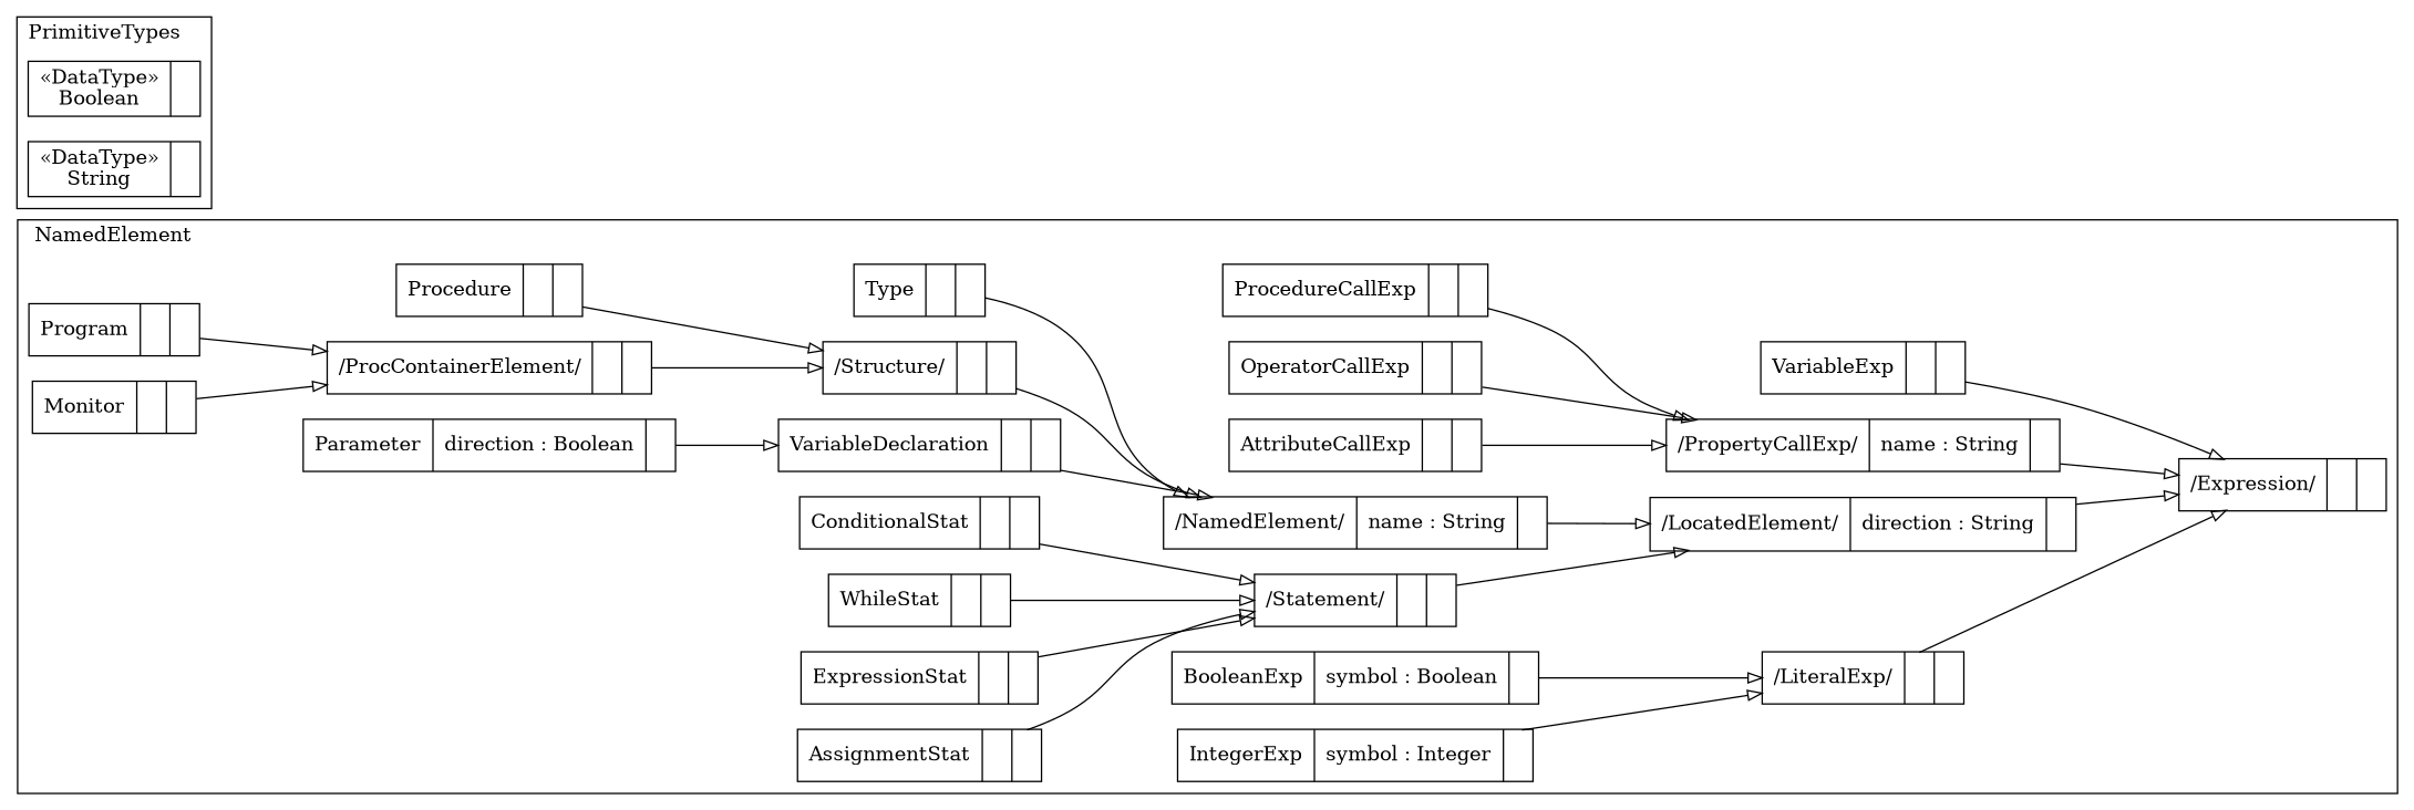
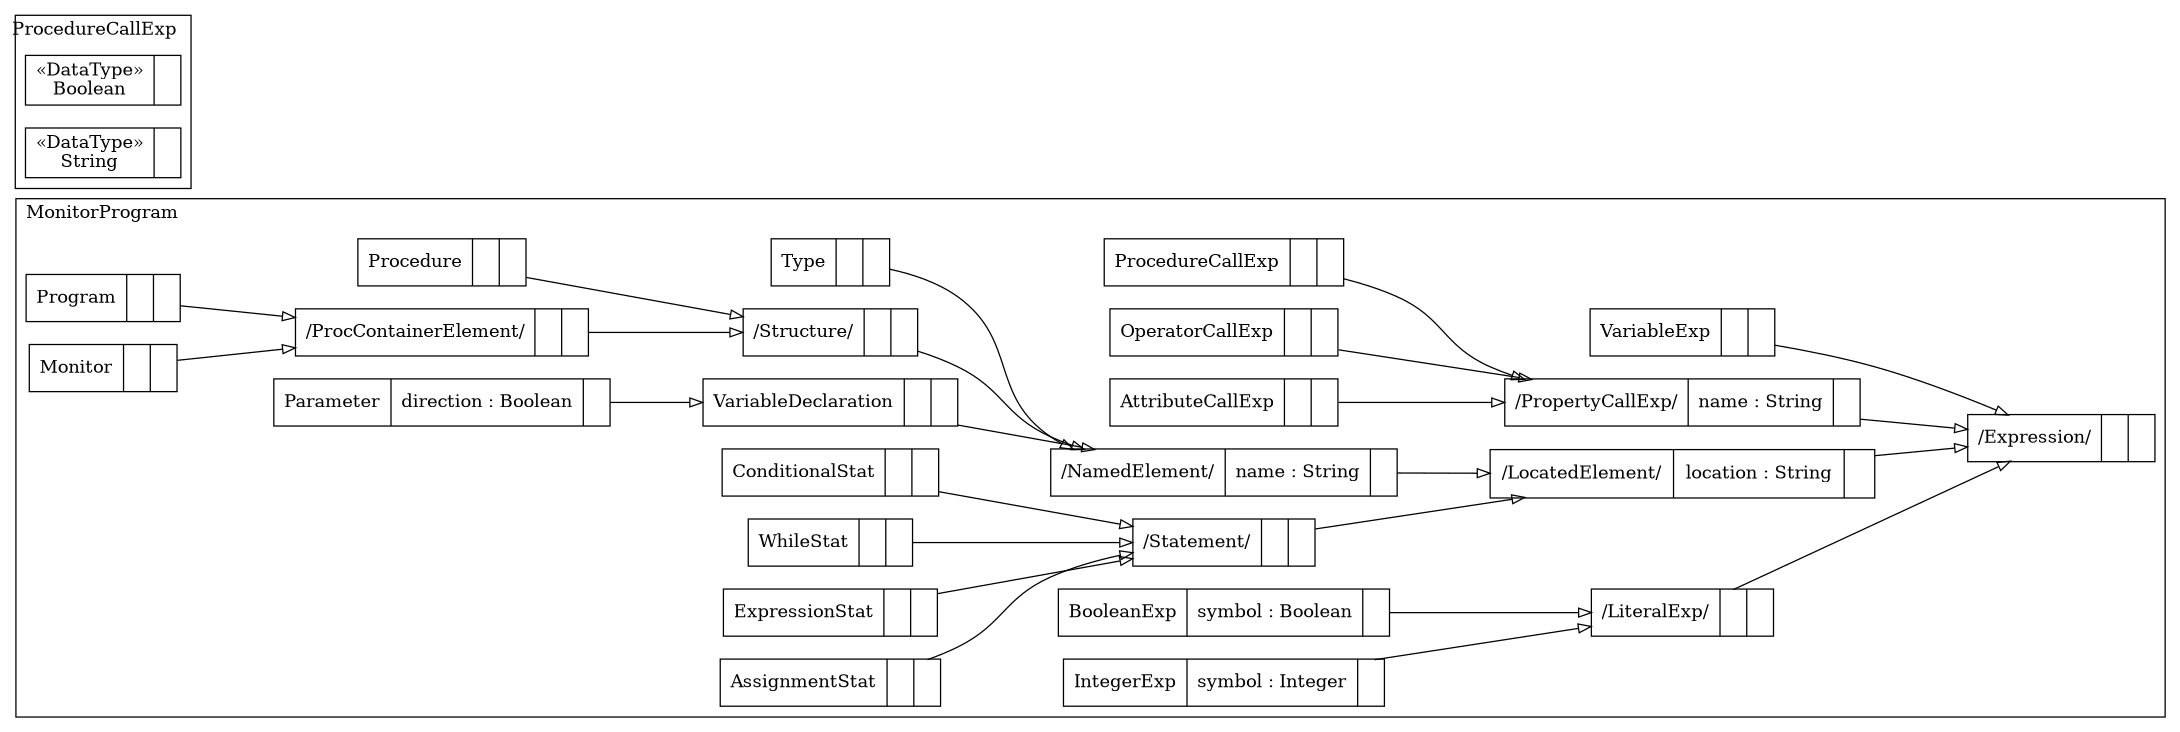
  digraph {
    compound=true
    labeljust=l
    labelloc=t
    nodeSep=0.75
    rankdir=LR
    node [shape=record]
    edge [arrowhead=onormal constraint=true group=Statement minlen=2]
-   n1 [label="{/LocatedElement/|direction : String| }"]
+   n1 [label="{/LocatedElement/|location : String| }"]
    n2 [label="{/NamedElement/|name : String| }"]
    n3 [label="{/Structure/| | }"]
    n4 [label="{/ProcContainerElement/| | }"]
    n5 [label="{Program| | }"]
    n6 [label="{Monitor| | }"]
    n7 [label="{Procedure| | }"]
    n8 [label="{VariableDeclaration| | }"]
    n9 [label="{Parameter|direction : Boolean| }"]
    n10 [label="{Type| | }"]
    n11 [label="{/Expression/| | }"]
    n12 [label="{VariableExp| | }"]
    n13 [label="{/PropertyCallExp/|name : String| }"]
    n14 [label="{OperatorCallExp| | }"]
    n15 [label="{AttributeCallExp| | }"]
    n16 [label="{ProcedureCallExp| | }"]
    n17 [label="{/LiteralExp/| | }"]
    n18 [label="{BooleanExp|symbol : Boolean| }"]
    n19 [label="{IntegerExp|symbol : Integer| }"]
    n20 [label="{/Statement/| | }"]
    n21 [label="{AssignmentStat| | }"]
    n22 [label="{ConditionalStat| | }"]
    n23 [label="{WhileStat| | }"]
    n24 [label="{ExpressionStat| | }"]
    n25 [label="{&#171;DataType&#187;\nBoolean|}"]
    n26 [label="{&#171;DataType&#187;\nString|}"]
    subgraph cluster_1 {
      color=black
-     label=NamedElement
+     label=MonitorProgram
      n1
      n2
      n3
      n4
      n5
      n6
      n7
      n8
      n9
      n10
      n11
      n12
      n13
      n14
      n15
      n16
      n17
      n18
      n19
      n20
      n21
      n22
      n23
      n24
    }
    subgraph cluster_2 {
      color=black
-     label=PrimitiveTypes
+     label=ProcedureCallExp
      n25
      n26
    }
    n1 -> n11 [group=LocatedElement]
    n2 -> n1 [group=LocatedElement]
    n3 -> n2 [group=NamedElement]
    n4 -> n3 [group=Structure]
    n5 -> n4 [group=ProcContainerElement]
    n6 -> n4 [group=ProcContainerElement]
    n7 -> n3 [group=Structure]
    n8 -> n2 [group=NamedElement]
    n9 -> n8 [group=VariableDeclaration]
    n10 -> n2 [group=NamedElement]
    n12 -> n11 [group=Expression]
    n13 -> n11 [group=Expression]
    n14 -> n13 [group=PropertyCallExp]
    n15 -> n13 [group=PropertyCallExp]
    n16 -> n13 [group=PropertyCallExp]
    n17 -> n11 [group=Expression]
    n18 -> n17 [group=LiteralExp]
    n19 -> n17 [group=LiteralExp]
    n20 -> n1 [group=LocatedElement]
    n21 -> n20
    n22 -> n20
    n23 -> n20
    n24 -> n20
  }
